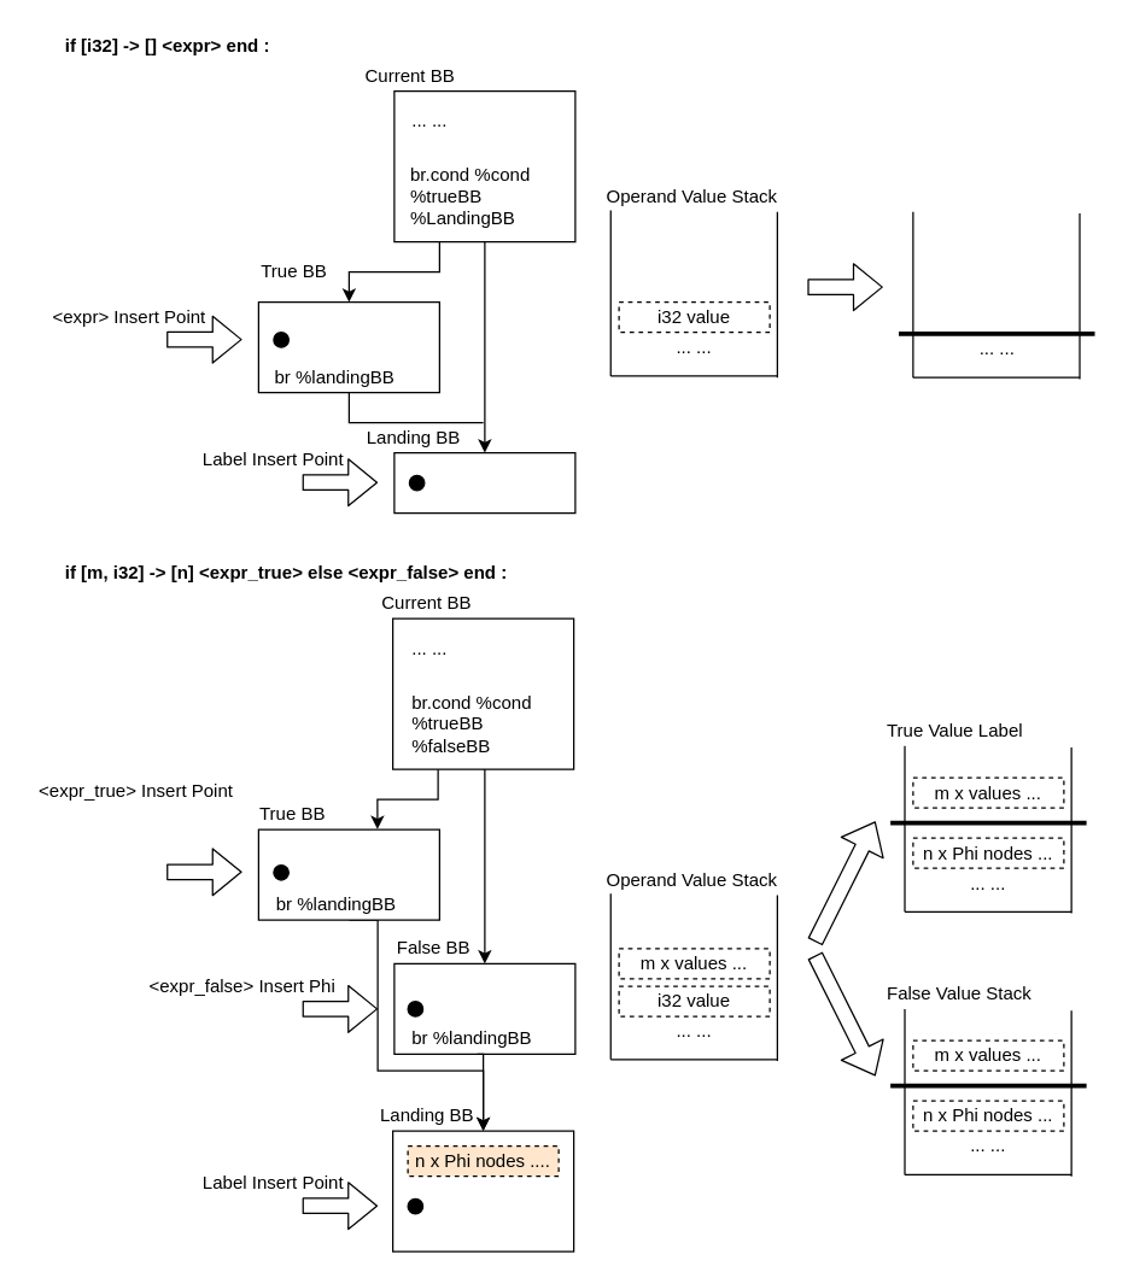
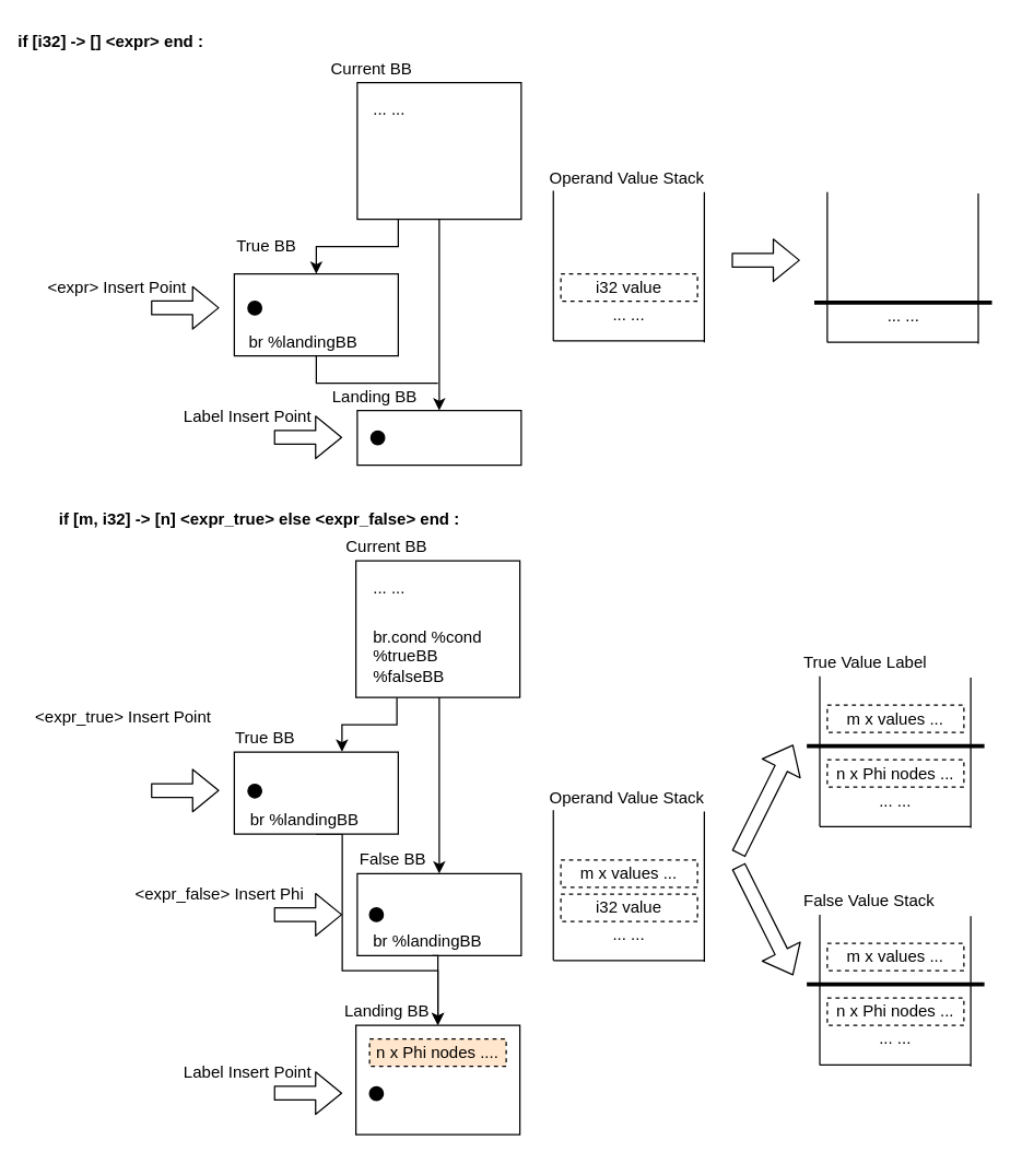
  <mxCell id="0" />
  <mxCell id="1" parent="0" />
  <mxCell id="2" style="edgeStyle=orthogonalEdgeStyle;rounded=0;orthogonalLoop=1;jettySize=auto;html=1;exitX=0.5;exitY=1;exitDx=0;exitDy=0;" parent="1" source="4" target="7" edge="1"><mxGeometry relative="1" as="geometry" /></mxCell>
  <mxCell id="3" style="edgeStyle=orthogonalEdgeStyle;rounded=0;orthogonalLoop=1;jettySize=auto;html=1;exitX=0.25;exitY=1;exitDx=0;exitDy=0;entryX=0.5;entryY=0;entryDx=0;entryDy=0;" parent="1" source="4" target="26" edge="1"><mxGeometry relative="1" as="geometry" /></mxCell>
  <mxCell id="4" value="" style="rounded=0;whiteSpace=wrap;html=1;align=left;" parent="1" vertex="1"><mxGeometry x="261" y="60" width="120" height="100" as="geometry" /></mxCell>
  <mxCell id="5" value="&lt;div align=&quot;left&quot;&gt;Current BB&lt;/div&gt;" style="text;html=1;strokeColor=none;fillColor=none;align=left;verticalAlign=middle;whiteSpace=wrap;rounded=0;" parent="1" vertex="1"><mxGeometry x="240" y="40" width="120" height="20" as="geometry" /></mxCell>
  <mxCell id="6" value="&lt;div align=&quot;left&quot;&gt;... ...&lt;br&gt;&lt;/div&gt;" style="text;html=1;strokeColor=none;fillColor=none;align=left;verticalAlign=middle;whiteSpace=wrap;rounded=0;dashed=1;" parent="1" vertex="1"><mxGeometry x="271" y="70" width="90" height="20" as="geometry" /></mxCell>
  <mxCell id="7" value="" style="rounded=0;whiteSpace=wrap;html=1;align=left;" parent="1" vertex="1"><mxGeometry x="261" y="300" width="120" height="40" as="geometry" /></mxCell>
  <mxCell id="8" value="&lt;div align=&quot;left&quot;&gt;Landing BB&lt;br&gt;&lt;/div&gt;" style="text;html=1;strokeColor=none;fillColor=none;align=left;verticalAlign=middle;whiteSpace=wrap;rounded=0;" parent="1" vertex="1"><mxGeometry x="241" y="280" width="120" height="20" as="geometry" /></mxCell>
  <mxCell id="9" value="" style="shape=flexArrow;endArrow=classic;html=1;" parent="1" edge="1"><mxGeometry width="50" height="50" relative="1" as="geometry"><mxPoint x="200" y="319.66" as="sourcePoint" /><mxPoint x="250" y="319.66" as="targetPoint" /></mxGeometry></mxCell>
  <mxCell id="10" value="Label Insert Point" style="text;html=1;strokeColor=none;fillColor=none;align=center;verticalAlign=middle;whiteSpace=wrap;rounded=0;dashed=1;" parent="1" vertex="1"><mxGeometry x="130.5" y="295" width="100" height="20" as="geometry" /></mxCell>
- <mxCell id="11" value="&lt;div align=&quot;left&quot;&gt;&lt;b&gt;if [i32] -&amp;gt; [] &amp;lt;expr&amp;gt; end :&lt;br&gt;&lt;/b&gt;&lt;/div&gt;" style="text;html=1;strokeColor=none;fillColor=none;align=left;verticalAlign=middle;whiteSpace=wrap;rounded=0;dashed=1;" parent="1" vertex="1"><mxGeometry x="41" y="20" width="219" height="20" as="geometry" /></mxCell>
+ <mxCell id="11" value="&lt;div align=&quot;left&quot;&gt;&lt;b&gt;if [i32] -&amp;gt; [] &amp;lt;expr&amp;gt; end :&lt;br&gt;&lt;/b&gt;&lt;/div&gt;" style="text;html=1;strokeColor=none;fillColor=none;align=left;verticalAlign=middle;whiteSpace=wrap;rounded=0;dashed=1;" parent="1" vertex="1"><mxGeometry x="11" y="20" width="219" height="20" as="geometry" /></mxCell>
  <mxCell id="12" value="" style="endArrow=none;html=1;" parent="1" edge="1"><mxGeometry width="50" height="50" relative="1" as="geometry"><mxPoint x="404.5" y="249" as="sourcePoint" /><mxPoint x="404.5" y="139" as="targetPoint" /></mxGeometry></mxCell>
  <mxCell id="13" value="" style="endArrow=none;html=1;" parent="1" edge="1"><mxGeometry width="50" height="50" relative="1" as="geometry"><mxPoint x="515" y="250" as="sourcePoint" /><mxPoint x="515" y="140" as="targetPoint" /></mxGeometry></mxCell>
  <mxCell id="14" value="" style="endArrow=none;html=1;" parent="1" edge="1"><mxGeometry width="50" height="50" relative="1" as="geometry"><mxPoint x="404.5" y="249" as="sourcePoint" /><mxPoint x="515" y="249" as="targetPoint" /></mxGeometry></mxCell>
  <mxCell id="15" value="Operand Value Stack" style="text;html=1;strokeColor=none;fillColor=none;align=left;verticalAlign=middle;whiteSpace=wrap;rounded=0;" parent="1" vertex="1"><mxGeometry x="400" y="120" width="120" height="20" as="geometry" /></mxCell>
  <mxCell id="16" value="&lt;div&gt;... ...&lt;br&gt;&lt;/div&gt;" style="text;html=1;strokeColor=none;fillColor=none;align=center;verticalAlign=middle;whiteSpace=wrap;rounded=0;dashed=1;" parent="1" vertex="1"><mxGeometry x="415" y="220" width="90" height="20" as="geometry" /></mxCell>
  <mxCell id="17" value="i32 value" style="rounded=0;whiteSpace=wrap;html=1;dashed=1;align=center;" parent="1" vertex="1"><mxGeometry x="410" y="200" width="100" height="20" as="geometry" /></mxCell>
  <mxCell id="18" value="" style="shape=flexArrow;endArrow=classic;html=1;" parent="1" edge="1"><mxGeometry width="50" height="50" relative="1" as="geometry"><mxPoint x="535" y="190" as="sourcePoint" /><mxPoint x="585" y="190" as="targetPoint" /></mxGeometry></mxCell>
  <mxCell id="19" value="" style="endArrow=none;html=1;" parent="1" edge="1"><mxGeometry width="50" height="50" relative="1" as="geometry"><mxPoint x="605" y="250" as="sourcePoint" /><mxPoint x="605" y="140" as="targetPoint" /></mxGeometry></mxCell>
  <mxCell id="20" value="" style="endArrow=none;html=1;" parent="1" edge="1"><mxGeometry width="50" height="50" relative="1" as="geometry"><mxPoint x="715.5" y="251" as="sourcePoint" /><mxPoint x="715.5" y="141" as="targetPoint" /></mxGeometry></mxCell>
  <mxCell id="21" value="" style="endArrow=none;html=1;" parent="1" edge="1"><mxGeometry width="50" height="50" relative="1" as="geometry"><mxPoint x="605" y="250" as="sourcePoint" /><mxPoint x="715.5" y="250" as="targetPoint" /></mxGeometry></mxCell>
  <mxCell id="22" value="&lt;div&gt;... ...&lt;br&gt;&lt;/div&gt;" style="text;html=1;strokeColor=none;fillColor=none;align=center;verticalAlign=middle;whiteSpace=wrap;rounded=0;dashed=1;" parent="1" vertex="1"><mxGeometry x="615.5" y="221" width="90" height="20" as="geometry" /></mxCell>
  <mxCell id="23" value="" style="endArrow=none;html=1;strokeWidth=3;" parent="1" edge="1"><mxGeometry width="50" height="50" relative="1" as="geometry"><mxPoint x="595.5" y="221" as="sourcePoint" /><mxPoint x="725.5" y="221" as="targetPoint" /></mxGeometry></mxCell>
- <mxCell id="24" value="&lt;div&gt;br.cond %cond&lt;br&gt;&lt;/div&gt;&lt;div&gt;%trueBB&lt;br&gt;&lt;/div&gt;&lt;div&gt;%LandingBB&lt;/div&gt;" style="text;html=1;strokeColor=none;fillColor=none;align=left;verticalAlign=middle;whiteSpace=wrap;rounded=0;dashed=1;" parent="1" vertex="1"><mxGeometry x="270" y="120" width="90" height="20" as="geometry" /></mxCell>
  <mxCell id="25" style="edgeStyle=orthogonalEdgeStyle;rounded=0;orthogonalLoop=1;jettySize=auto;html=1;exitX=0.5;exitY=1;exitDx=0;exitDy=0;endArrow=none;endFill=0;" parent="1" source="26" edge="1"><mxGeometry relative="1" as="geometry"><mxPoint x="320" y="280" as="targetPoint" /><Array as="points"><mxPoint x="231" y="280" /></Array></mxGeometry></mxCell>
  <mxCell id="26" value="" style="rounded=0;whiteSpace=wrap;html=1;align=left;" parent="1" vertex="1"><mxGeometry x="171" y="200" width="120" height="60" as="geometry" /></mxCell>
  <mxCell id="27" value="True BB" style="text;html=1;strokeColor=none;fillColor=none;align=left;verticalAlign=middle;whiteSpace=wrap;rounded=0;" parent="1" vertex="1"><mxGeometry x="171" y="170" width="120" height="20" as="geometry" /></mxCell>
  <mxCell id="28" value="" style="shape=flexArrow;endArrow=classic;html=1;" parent="1" edge="1"><mxGeometry width="50" height="50" relative="1" as="geometry"><mxPoint x="110" y="224.8" as="sourcePoint" /><mxPoint x="160" y="224.8" as="targetPoint" /></mxGeometry></mxCell>
  <mxCell id="29" value="&amp;lt;expr&amp;gt; Insert Point" style="text;html=1;strokeColor=none;fillColor=none;align=center;verticalAlign=middle;whiteSpace=wrap;rounded=0;dashed=1;" parent="1" vertex="1"><mxGeometry x="30" y="200" width="111" height="20" as="geometry" /></mxCell>
  <mxCell id="30" style="edgeStyle=orthogonalEdgeStyle;rounded=0;orthogonalLoop=1;jettySize=auto;html=1;exitX=0.25;exitY=1;exitDx=0;exitDy=0;entryX=0.657;entryY=-0.004;entryDx=0;entryDy=0;entryPerimeter=0;" parent="1" source="32" target="42" edge="1"><mxGeometry relative="1" as="geometry" /></mxCell>
  <mxCell id="31" style="edgeStyle=orthogonalEdgeStyle;rounded=0;orthogonalLoop=1;jettySize=auto;html=1;exitX=0.5;exitY=1;exitDx=0;exitDy=0;entryX=0.5;entryY=1;entryDx=0;entryDy=0;" parent="1" source="32" target="50" edge="1"><mxGeometry relative="1" as="geometry"><Array as="points"><mxPoint x="321" y="500" /></Array></mxGeometry></mxCell>
  <mxCell id="32" value="" style="rounded=0;whiteSpace=wrap;html=1;align=left;" parent="1" vertex="1"><mxGeometry x="260" y="410" width="120" height="100" as="geometry" /></mxCell>
  <mxCell id="33" value="&lt;div align=&quot;left&quot;&gt;Current BB&lt;/div&gt;" style="text;html=1;strokeColor=none;fillColor=none;align=left;verticalAlign=middle;whiteSpace=wrap;rounded=0;" parent="1" vertex="1"><mxGeometry x="251" y="390" width="120" height="20" as="geometry" /></mxCell>
  <mxCell id="34" value="&lt;div align=&quot;left&quot;&gt;... ...&lt;br&gt;&lt;/div&gt;" style="text;html=1;strokeColor=none;fillColor=none;align=left;verticalAlign=middle;whiteSpace=wrap;rounded=0;dashed=1;" parent="1" vertex="1"><mxGeometry x="271" y="420" width="90" height="20" as="geometry" /></mxCell>
  <mxCell id="35" value="" style="rounded=0;whiteSpace=wrap;html=1;align=left;" parent="1" vertex="1"><mxGeometry x="260" y="750" width="120" height="80" as="geometry" /></mxCell>
  <mxCell id="36" value="&lt;div align=&quot;left&quot;&gt;Landing BB&lt;br&gt;&lt;/div&gt;" style="text;html=1;strokeColor=none;fillColor=none;align=left;verticalAlign=middle;whiteSpace=wrap;rounded=0;" parent="1" vertex="1"><mxGeometry x="250" y="730" width="120" height="20" as="geometry" /></mxCell>
  <mxCell id="37" value="" style="shape=flexArrow;endArrow=classic;html=1;" parent="1" edge="1"><mxGeometry width="50" height="50" relative="1" as="geometry"><mxPoint x="200" y="799.66" as="sourcePoint" /><mxPoint x="250" y="799.66" as="targetPoint" /></mxGeometry></mxCell>
  <mxCell id="38" value="Label Insert Point" style="text;html=1;strokeColor=none;fillColor=none;align=center;verticalAlign=middle;whiteSpace=wrap;rounded=0;dashed=1;" parent="1" vertex="1"><mxGeometry x="130.5" y="775" width="100" height="20" as="geometry" /></mxCell>
  <mxCell id="39" value="&lt;div align=&quot;left&quot;&gt;&lt;b&gt;if [m, i32] -&amp;gt; [n] &amp;lt;expr_true&amp;gt; else &amp;lt;expr_false&amp;gt; end :&lt;br&gt;&lt;/b&gt;&lt;/div&gt;" style="text;html=1;strokeColor=none;fillColor=none;align=left;verticalAlign=middle;whiteSpace=wrap;rounded=0;dashed=1;" parent="1" vertex="1"><mxGeometry x="41" y="370" width="309" height="20" as="geometry" /></mxCell>
  <mxCell id="40" value="&lt;div&gt;br.cond %cond&lt;br&gt;&lt;/div&gt;&lt;div&gt;%trueBB&lt;br&gt;&lt;/div&gt;&lt;div&gt;%falseBB&lt;/div&gt;" style="text;html=1;strokeColor=none;fillColor=none;align=left;verticalAlign=middle;whiteSpace=wrap;rounded=0;dashed=1;" parent="1" vertex="1"><mxGeometry x="271" y="470" width="90" height="20" as="geometry" /></mxCell>
  <mxCell id="41" style="edgeStyle=orthogonalEdgeStyle;rounded=0;orthogonalLoop=1;jettySize=auto;html=1;exitX=0.5;exitY=1;exitDx=0;exitDy=0;" parent="1" source="42" target="35" edge="1"><mxGeometry relative="1" as="geometry"><Array as="points"><mxPoint x="250" y="610" /><mxPoint x="250" y="710" /><mxPoint x="320" y="710" /></Array></mxGeometry></mxCell>
  <mxCell id="42" value="" style="rounded=0;whiteSpace=wrap;html=1;align=left;" parent="1" vertex="1"><mxGeometry x="171" y="550" width="120" height="60" as="geometry" /></mxCell>
  <mxCell id="43" value="True BB" style="text;html=1;strokeColor=none;fillColor=none;align=left;verticalAlign=middle;whiteSpace=wrap;rounded=0;" parent="1" vertex="1"><mxGeometry x="170" y="530" width="120" height="20" as="geometry" /></mxCell>
  <mxCell id="44" value="" style="shape=flexArrow;endArrow=classic;html=1;" parent="1" edge="1"><mxGeometry width="50" height="50" relative="1" as="geometry"><mxPoint x="110" y="578.16" as="sourcePoint" /><mxPoint x="160" y="578.16" as="targetPoint" /></mxGeometry></mxCell>
  <mxCell id="45" value="&amp;lt;expr_true&amp;gt; Insert Point" style="text;html=1;strokeColor=none;fillColor=none;align=center;verticalAlign=middle;whiteSpace=wrap;rounded=0;dashed=1;" parent="1" vertex="1"><mxGeometry x="20" y="515" width="140" height="20" as="geometry" /></mxCell>
  <mxCell id="46" value="n x Phi nodes ...." style="rounded=0;whiteSpace=wrap;html=1;dashed=1;align=center;fillColor=#ffe6cc;" parent="1" vertex="1"><mxGeometry x="270" y="760" width="100" height="20" as="geometry" /></mxCell>
  <mxCell id="47" value="br %landingBB" style="text;html=1;strokeColor=none;fillColor=none;align=left;verticalAlign=middle;whiteSpace=wrap;rounded=0;dashed=1;" parent="1" vertex="1"><mxGeometry x="180" y="240" width="90" height="20" as="geometry" /></mxCell>
  <mxCell id="48" value="br %landingBB" style="text;html=1;strokeColor=none;fillColor=none;align=left;verticalAlign=middle;whiteSpace=wrap;rounded=0;dashed=1;" parent="1" vertex="1"><mxGeometry x="181" y="590" width="90" height="20" as="geometry" /></mxCell>
  <mxCell id="49" value="" style="rounded=0;whiteSpace=wrap;html=1;align=left;" parent="1" vertex="1"><mxGeometry x="261" y="639" width="120" height="60" as="geometry" /></mxCell>
  <mxCell id="50" value="False BB" style="text;html=1;strokeColor=none;fillColor=none;align=left;verticalAlign=middle;whiteSpace=wrap;rounded=0;" parent="1" vertex="1"><mxGeometry x="261" y="619" width="120" height="20" as="geometry" /></mxCell>
  <mxCell id="51" style="edgeStyle=orthogonalEdgeStyle;rounded=0;orthogonalLoop=1;jettySize=auto;html=1;exitX=0.5;exitY=1;exitDx=0;exitDy=0;entryX=0.5;entryY=0;entryDx=0;entryDy=0;" parent="1" source="52" target="35" edge="1"><mxGeometry relative="1" as="geometry"><Array as="points"><mxPoint x="320" y="699" /></Array></mxGeometry></mxCell>
  <mxCell id="52" value="br %landingBB" style="text;html=1;strokeColor=none;fillColor=none;align=left;verticalAlign=middle;whiteSpace=wrap;rounded=0;dashed=1;" parent="1" vertex="1"><mxGeometry x="271" y="679" width="90" height="20" as="geometry" /></mxCell>
  <mxCell id="53" value="" style="shape=flexArrow;endArrow=classic;html=1;" parent="1" edge="1"><mxGeometry width="50" height="50" relative="1" as="geometry"><mxPoint x="200" y="669" as="sourcePoint" /><mxPoint x="250" y="669" as="targetPoint" /></mxGeometry></mxCell>
  <mxCell id="54" value="&amp;lt;expr_false&amp;gt; Insert Phi" style="text;html=1;strokeColor=none;fillColor=none;align=center;verticalAlign=middle;whiteSpace=wrap;rounded=0;dashed=1;" parent="1" vertex="1"><mxGeometry x="89.5" y="644" width="141" height="20" as="geometry" /></mxCell>
  <mxCell id="55" value="" style="endArrow=none;html=1;" parent="1" edge="1"><mxGeometry width="50" height="50" relative="1" as="geometry"><mxPoint x="404.5" y="702.5" as="sourcePoint" /><mxPoint x="404.5" y="592.5" as="targetPoint" /></mxGeometry></mxCell>
  <mxCell id="56" value="" style="endArrow=none;html=1;" parent="1" edge="1"><mxGeometry width="50" height="50" relative="1" as="geometry"><mxPoint x="515" y="703.5" as="sourcePoint" /><mxPoint x="515" y="593.5" as="targetPoint" /></mxGeometry></mxCell>
  <mxCell id="57" value="" style="endArrow=none;html=1;" parent="1" edge="1"><mxGeometry width="50" height="50" relative="1" as="geometry"><mxPoint x="404.5" y="702.5" as="sourcePoint" /><mxPoint x="515" y="702.5" as="targetPoint" /></mxGeometry></mxCell>
  <mxCell id="58" value="Operand Value Stack" style="text;html=1;strokeColor=none;fillColor=none;align=left;verticalAlign=middle;whiteSpace=wrap;rounded=0;" parent="1" vertex="1"><mxGeometry x="400" y="573.5" width="120" height="20" as="geometry" /></mxCell>
  <mxCell id="59" value="&lt;div&gt;... ...&lt;br&gt;&lt;/div&gt;" style="text;html=1;strokeColor=none;fillColor=none;align=center;verticalAlign=middle;whiteSpace=wrap;rounded=0;dashed=1;" parent="1" vertex="1"><mxGeometry x="415" y="673.5" width="90" height="20" as="geometry" /></mxCell>
  <mxCell id="60" value="m x values ..." style="rounded=0;whiteSpace=wrap;html=1;dashed=1;align=center;" parent="1" vertex="1"><mxGeometry x="410" y="629" width="100" height="20" as="geometry" /></mxCell>
  <mxCell id="61" value="" style="endArrow=none;html=1;" parent="1" edge="1"><mxGeometry width="50" height="50" relative="1" as="geometry"><mxPoint x="599.5" y="604.5" as="sourcePoint" /><mxPoint x="599.5" y="494.5" as="targetPoint" /></mxGeometry></mxCell>
  <mxCell id="62" value="" style="endArrow=none;html=1;" parent="1" edge="1"><mxGeometry width="50" height="50" relative="1" as="geometry"><mxPoint x="710" y="605.5" as="sourcePoint" /><mxPoint x="710" y="495.5" as="targetPoint" /></mxGeometry></mxCell>
  <mxCell id="63" value="" style="endArrow=none;html=1;" parent="1" edge="1"><mxGeometry width="50" height="50" relative="1" as="geometry"><mxPoint x="599.5" y="604.5" as="sourcePoint" /><mxPoint x="710" y="604.5" as="targetPoint" /></mxGeometry></mxCell>
  <mxCell id="64" value="&lt;div&gt;... ...&lt;br&gt;&lt;/div&gt;" style="text;html=1;strokeColor=none;fillColor=none;align=center;verticalAlign=middle;whiteSpace=wrap;rounded=0;dashed=1;" parent="1" vertex="1"><mxGeometry x="610" y="575.5" width="90" height="20" as="geometry" /></mxCell>
  <mxCell id="65" value="" style="endArrow=none;html=1;strokeWidth=3;" parent="1" edge="1"><mxGeometry width="50" height="50" relative="1" as="geometry"><mxPoint x="590" y="545.5" as="sourcePoint" /><mxPoint x="720" y="545.5" as="targetPoint" /></mxGeometry></mxCell>
  <mxCell id="66" value="n x Phi nodes ..." style="rounded=0;whiteSpace=wrap;html=1;dashed=1;align=center;" parent="1" vertex="1"><mxGeometry x="605" y="555.5" width="100" height="20" as="geometry" /></mxCell>
  <mxCell id="67" value="m x values ..." style="rounded=0;whiteSpace=wrap;html=1;dashed=1;align=center;" parent="1" vertex="1"><mxGeometry x="605" y="515.5" width="100" height="20" as="geometry" /></mxCell>
  <mxCell id="68" value="" style="endArrow=none;html=1;" parent="1" edge="1"><mxGeometry width="50" height="50" relative="1" as="geometry"><mxPoint x="599.5" y="779" as="sourcePoint" /><mxPoint x="599.5" y="669" as="targetPoint" /></mxGeometry></mxCell>
  <mxCell id="69" value="" style="endArrow=none;html=1;" parent="1" edge="1"><mxGeometry width="50" height="50" relative="1" as="geometry"><mxPoint x="710" y="780" as="sourcePoint" /><mxPoint x="710" y="670" as="targetPoint" /></mxGeometry></mxCell>
  <mxCell id="70" value="" style="endArrow=none;html=1;" parent="1" edge="1"><mxGeometry width="50" height="50" relative="1" as="geometry"><mxPoint x="599.5" y="779" as="sourcePoint" /><mxPoint x="710" y="779" as="targetPoint" /></mxGeometry></mxCell>
  <mxCell id="71" value="&lt;div&gt;... ...&lt;br&gt;&lt;/div&gt;" style="text;html=1;strokeColor=none;fillColor=none;align=center;verticalAlign=middle;whiteSpace=wrap;rounded=0;dashed=1;" parent="1" vertex="1"><mxGeometry x="610" y="750" width="90" height="20" as="geometry" /></mxCell>
  <mxCell id="72" value="" style="endArrow=none;html=1;strokeWidth=3;" parent="1" edge="1"><mxGeometry width="50" height="50" relative="1" as="geometry"><mxPoint x="590" y="720" as="sourcePoint" /><mxPoint x="720" y="720" as="targetPoint" /></mxGeometry></mxCell>
  <mxCell id="73" value="n x Phi nodes ..." style="rounded=0;whiteSpace=wrap;html=1;dashed=1;align=center;" parent="1" vertex="1"><mxGeometry x="605" y="730" width="100" height="20" as="geometry" /></mxCell>
  <mxCell id="74" value="m x values ..." style="rounded=0;whiteSpace=wrap;html=1;dashed=1;align=center;" parent="1" vertex="1"><mxGeometry x="605" y="690" width="100" height="20" as="geometry" /></mxCell>
  <mxCell id="75" value="True Value Label" style="text;html=1;strokeColor=none;fillColor=none;align=left;verticalAlign=middle;whiteSpace=wrap;rounded=0;" parent="1" vertex="1"><mxGeometry x="585.5" y="474.5" width="120" height="20" as="geometry" /></mxCell>
  <mxCell id="76" value="False Value Stack" style="text;html=1;strokeColor=none;fillColor=none;align=left;verticalAlign=middle;whiteSpace=wrap;rounded=0;" parent="1" vertex="1"><mxGeometry x="585.5" y="649" width="120" height="20" as="geometry" /></mxCell>
  <mxCell id="77" value="" style="shape=flexArrow;endArrow=classic;html=1;" parent="1" edge="1"><mxGeometry width="50" height="50" relative="1" as="geometry"><mxPoint x="540" y="624.5" as="sourcePoint" /><mxPoint x="580" y="544.5" as="targetPoint" /></mxGeometry></mxCell>
  <mxCell id="78" value="" style="shape=flexArrow;endArrow=classic;html=1;" parent="1" edge="1"><mxGeometry width="50" height="50" relative="1" as="geometry"><mxPoint x="540" y="633.5" as="sourcePoint" /><mxPoint x="580" y="713.5" as="targetPoint" /></mxGeometry></mxCell>
  <mxCell id="79" value="" style="ellipse;whiteSpace=wrap;html=1;aspect=fixed;fillColor=#000000;" parent="1" vertex="1"><mxGeometry x="181" y="220" width="10" height="10" as="geometry" /></mxCell>
  <mxCell id="80" value="" style="ellipse;whiteSpace=wrap;html=1;aspect=fixed;fillColor=#000000;" parent="1" vertex="1"><mxGeometry x="271" y="315" width="10" height="10" as="geometry" /></mxCell>
  <mxCell id="81" value="" style="ellipse;whiteSpace=wrap;html=1;aspect=fixed;fillColor=#000000;" parent="1" vertex="1"><mxGeometry x="181" y="573.5" width="10" height="10" as="geometry" /></mxCell>
  <mxCell id="82" value="" style="ellipse;whiteSpace=wrap;html=1;aspect=fixed;fillColor=#000000;" parent="1" vertex="1"><mxGeometry x="270" y="664" width="10" height="10" as="geometry" /></mxCell>
  <mxCell id="83" value="" style="ellipse;whiteSpace=wrap;html=1;aspect=fixed;fillColor=#000000;" parent="1" vertex="1"><mxGeometry x="270" y="795" width="10" height="10" as="geometry" /></mxCell>
  <mxCell id="84" value="i32 value" style="rounded=0;whiteSpace=wrap;html=1;dashed=1;align=center;" vertex="1" parent="1"><mxGeometry x="410" y="654" width="100" height="20" as="geometry" /></mxCell>
